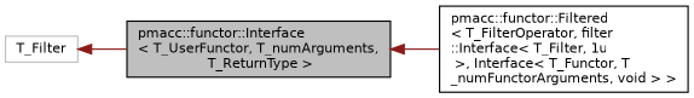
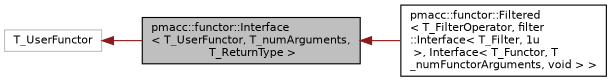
  digraph {
    rankdir=LR
    node [color=black fillcolor=white fontname=Helvetica fontsize=10 shape=record style=filled]
    edge [color=firebrick4 dir=back fontname=Helvetica fontsize=10 labelfontname=Helvetica labelfontsize=10 style=solid]
    n1 [fillcolor=grey75 fontcolor=black height=0.2 label="pmacc::functor::Interface\l\< T_UserFunctor, T_numArguments,\l T_ReturnType \>" width=0.4]
    n2 [height=0.2 label="pmacc::functor::Filtered\l\< T_FilterOperator, filter\l::Interface\< T_Filter, 1u\l \>, Interface\< T_Functor, T\l_numFunctorArguments, void \> \>" width=0.4]
-   n3 [color=grey75 height=0.2 label=T_Filter width=0.4]
+   n3 [color=grey75 height=0.2 label=T_UserFunctor width=0.4]
    n1 -> n2
    n3 -> n1
  }
